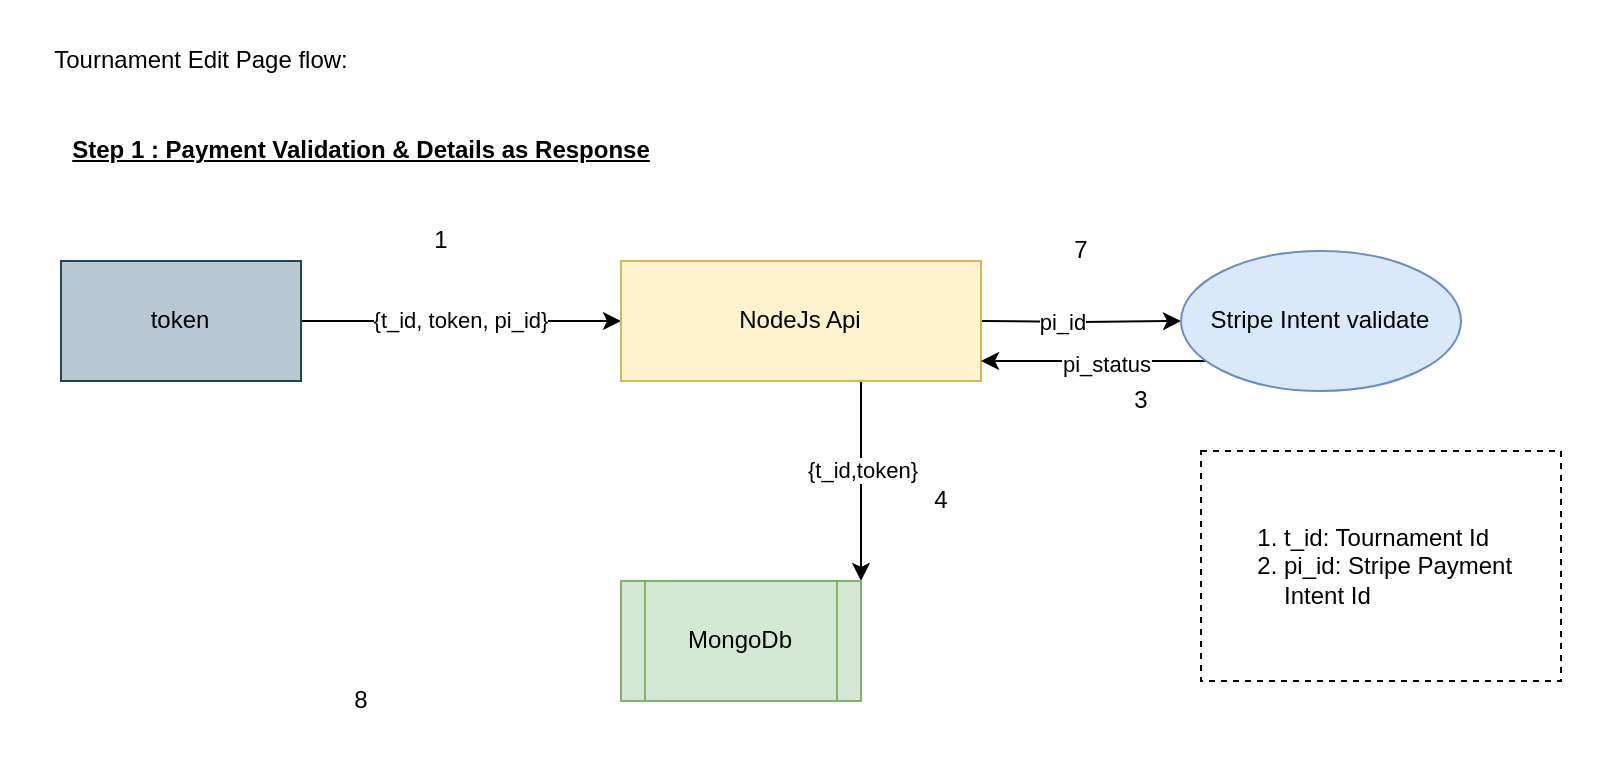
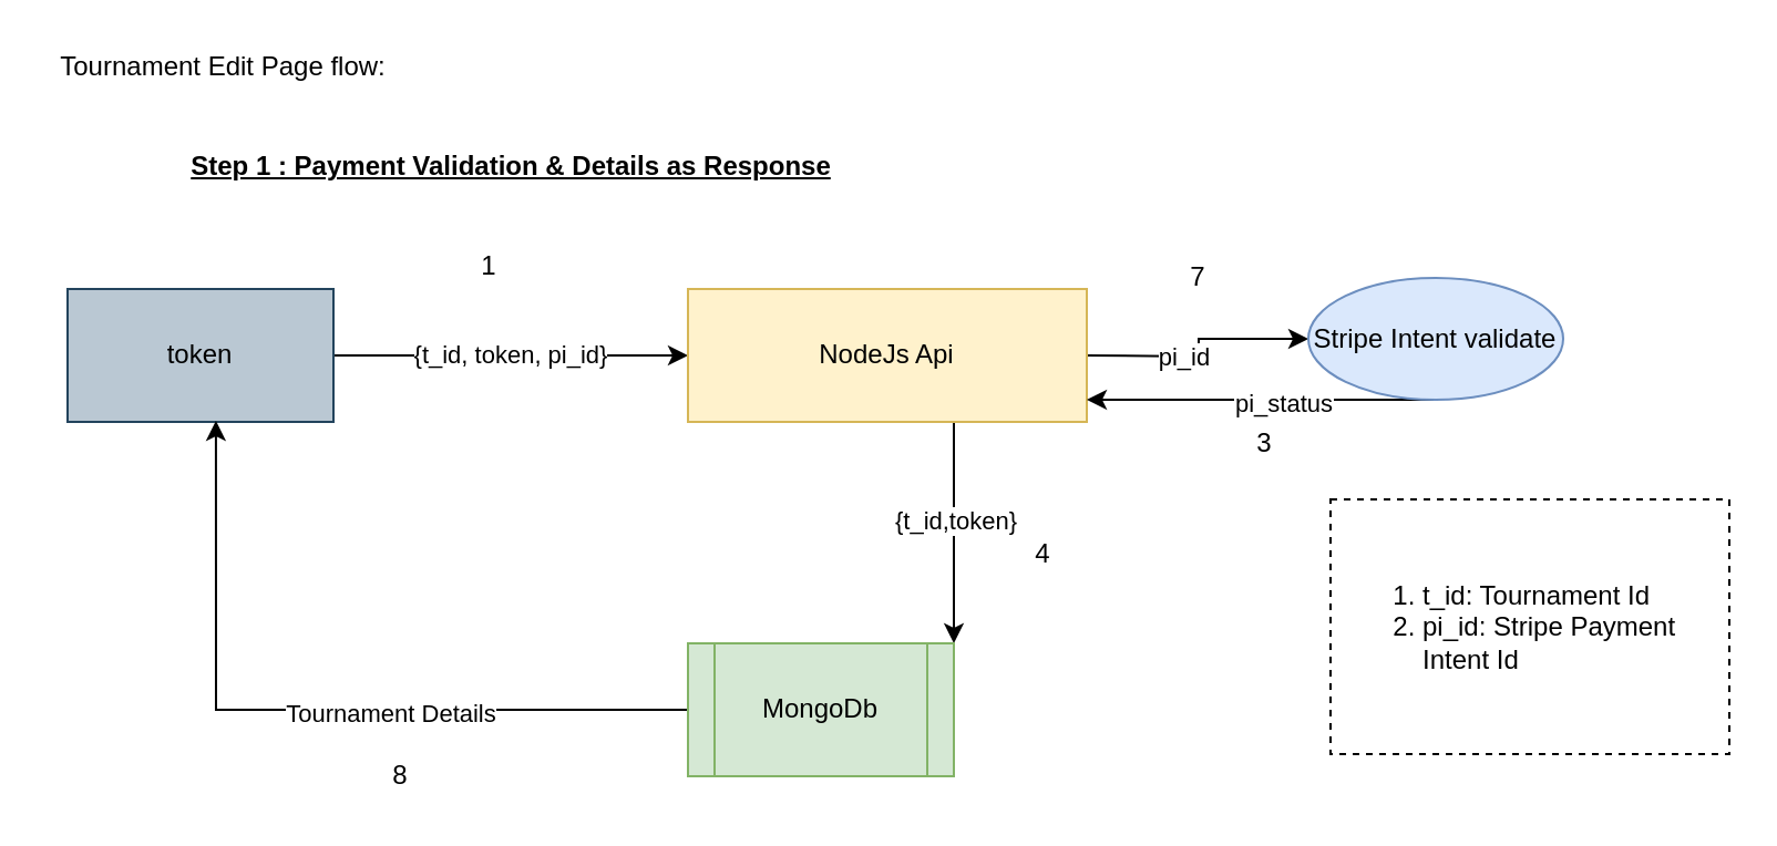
  <mxCell id="0" />
  <mxCell id="1" parent="0" />
  <mxCell id="2" value="Tournament Edit Page flow:&lt;br&gt;" style="text;html=1;align=center;verticalAlign=middle;resizable=0;points=[];autosize=1;strokeColor=none;fillColor=none;" vertex="1" parent="1"><mxGeometry x="20" y="20" width="160" height="20" as="geometry" /></mxCell>
  <mxCell id="3" value="{t_id, token, pi_id}" style="edgeStyle=orthogonalEdgeStyle;rounded=0;orthogonalLoop=1;jettySize=auto;html=1;" edge="1" parent="1" source="4" target="9"><mxGeometry relative="1" as="geometry" /></mxCell>
  <mxCell id="4" value="token" style="whiteSpace=wrap;html=1;fillColor=#bac8d3;strokeColor=#23445d;" vertex="1" parent="1"><mxGeometry x="30" y="130" width="120" height="60" as="geometry" /></mxCell>
  <mxCell id="5" value="" style="edgeStyle=orthogonalEdgeStyle;rounded=0;orthogonalLoop=1;jettySize=auto;html=1;" edge="1" parent="1" target="12"><mxGeometry relative="1" as="geometry"><mxPoint x="490" y="160" as="sourcePoint" /></mxGeometry></mxCell>
  <mxCell id="6" value="pi_id" style="edgeLabel;html=1;align=center;verticalAlign=middle;resizable=0;points=[];" vertex="1" connectable="0" parent="5"><mxGeometry x="-0.2" y="1" relative="1" as="geometry"><mxPoint y="1" as="offset" /></mxGeometry></mxCell>
  <mxCell id="7" value="" style="edgeStyle=orthogonalEdgeStyle;rounded=0;orthogonalLoop=1;jettySize=auto;html=1;" edge="1" parent="1"><mxGeometry relative="1" as="geometry"><mxPoint x="430" y="190" as="sourcePoint" /><mxPoint x="430" y="290" as="targetPoint" /></mxGeometry></mxCell>
  <mxCell id="8" value="{t_id,token}" style="edgeLabel;html=1;align=center;verticalAlign=middle;resizable=0;points=[];" vertex="1" connectable="0" parent="7"><mxGeometry x="-0.113" relative="1" as="geometry"><mxPoint as="offset" /></mxGeometry></mxCell>
  <mxCell id="9" value="NodeJs Api" style="whiteSpace=wrap;html=1;fillColor=#fff2cc;strokeColor=#d6b656;" vertex="1" parent="1"><mxGeometry x="310" y="130" width="180" height="60" as="geometry" /></mxCell>
  <mxCell id="10" style="edgeStyle=orthogonalEdgeStyle;rounded=0;orthogonalLoop=1;jettySize=auto;html=1;" edge="1" parent="1" source="12"><mxGeometry relative="1" as="geometry"><mxPoint x="490" y="180" as="targetPoint" /><Array as="points"><mxPoint x="530" y="180" /><mxPoint x="530" y="180" /></Array></mxGeometry></mxCell>
  <mxCell id="11" value="pi_status" style="edgeLabel;html=1;align=center;verticalAlign=middle;resizable=0;points=[];" vertex="1" connectable="0" parent="10"><mxGeometry x="-0.119" y="1" relative="1" as="geometry"><mxPoint as="offset" /></mxGeometry></mxCell>
- <mxCell id="12" value="Stripe Intent validate" style="ellipse;whiteSpace=wrap;html=1;fillColor=#dae8fc;strokeColor=#6c8ebf;" vertex="1" parent="1"><mxGeometry x="590" y="125" width="140" height="70" as="geometry" /></mxCell>
+ <mxCell id="12" value="Stripe Intent validate" style="ellipse;whiteSpace=wrap;html=1;fillColor=#dae8fc;strokeColor=#6c8ebf;" vertex="1" parent="1"><mxGeometry x="590" y="125" width="115" height="55" as="geometry" /></mxCell>
+ <mxCell id="13" value="" style="edgeStyle=orthogonalEdgeStyle;rounded=0;orthogonalLoop=1;jettySize=auto;html=1;entryX=0.558;entryY=0.992;entryDx=0;entryDy=0;entryPerimeter=0;" edge="1" parent="1" source="15" target="4"><mxGeometry relative="1" as="geometry"><mxPoint x="170" y="320" as="targetPoint" /></mxGeometry></mxCell>
+ <mxCell id="14" value="Tournament Details" style="edgeLabel;html=1;align=center;verticalAlign=middle;resizable=0;points=[];" vertex="1" connectable="0" parent="13"><mxGeometry x="-0.214" y="1" relative="1" as="geometry"><mxPoint as="offset" /></mxGeometry></mxCell>
  <mxCell id="15" value="MongoDb" style="shape=process;whiteSpace=wrap;html=1;backgroundOutline=1;fillColor=#d5e8d4;strokeColor=#82b366;" vertex="1" parent="1"><mxGeometry x="310" y="290" width="120" height="60" as="geometry" /></mxCell>
  <mxCell id="16" value="1" style="text;html=1;align=center;verticalAlign=middle;resizable=0;points=[];autosize=1;strokeColor=none;fillColor=none;" vertex="1" parent="1"><mxGeometry x="210" y="110" width="20" height="20" as="geometry" /></mxCell>
  <mxCell id="17" value="7" style="text;html=1;align=center;verticalAlign=middle;resizable=0;points=[];autosize=1;strokeColor=none;fillColor=none;" vertex="1" parent="1"><mxGeometry x="530" y="115" width="20" height="20" as="geometry" /></mxCell>
  <mxCell id="18" value="3" style="text;html=1;align=center;verticalAlign=middle;resizable=0;points=[];autosize=1;strokeColor=none;fillColor=none;" vertex="1" parent="1"><mxGeometry x="560" y="190" width="20" height="20" as="geometry" /></mxCell>
  <mxCell id="19" value="4" style="text;html=1;align=center;verticalAlign=middle;resizable=0;points=[];autosize=1;strokeColor=none;fillColor=none;" vertex="1" parent="1"><mxGeometry x="460" y="240" width="20" height="20" as="geometry" /></mxCell>
  <mxCell id="20" value="8" style="text;html=1;align=center;verticalAlign=middle;resizable=0;points=[];autosize=1;strokeColor=none;fillColor=none;" vertex="1" parent="1"><mxGeometry x="170" y="340" width="20" height="20" as="geometry" /></mxCell>
- <mxCell id="21" value="&lt;b&gt;&lt;u&gt;Step 1 : Payment Validation &amp;amp; Details as Response&lt;/u&gt;&lt;/b&gt;" style="text;html=1;align=center;verticalAlign=middle;resizable=0;points=[];autosize=1;strokeColor=none;fillColor=none;" vertex="1" parent="1"><mxGeometry x="30" y="65" width="300" height="20" as="geometry" /></mxCell>
+ <mxCell id="21" value="&lt;b&gt;&lt;u&gt;Step 1 : Payment Validation &amp;amp; Details as Response&lt;/u&gt;&lt;/b&gt;" style="text;html=1;align=center;verticalAlign=middle;resizable=0;points=[];autosize=1;strokeColor=none;fillColor=none;" vertex="1" parent="1"><mxGeometry x="80" y="65" width="300" height="20" as="geometry" /></mxCell>
  <mxCell id="22" value="&lt;ol&gt;&lt;li&gt;t_id: Tournament Id&lt;/li&gt;&lt;li&gt;pi_id: Stripe Payment Intent Id&amp;nbsp;&lt;/li&gt;&lt;/ol&gt;" style="text;strokeColor=default;fillColor=none;html=1;whiteSpace=wrap;verticalAlign=middle;overflow=hidden;dashed=1;" vertex="1" parent="1"><mxGeometry x="600" y="225" width="180" height="115" as="geometry" /></mxCell>
